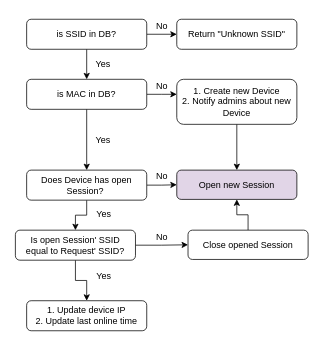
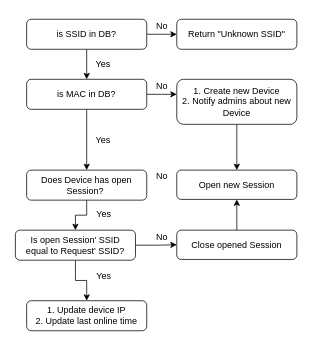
  <mxCell id="0" />
  <mxCell id="1" parent="0" />
  <mxCell id="2" value="" style="edgeStyle=orthogonalEdgeStyle;rounded=0;orthogonalLoop=1;jettySize=auto;html=1;" parent="1" source="4" target="8" edge="1"><mxGeometry relative="1" as="geometry" /></mxCell>
  <mxCell id="3" style="edgeStyle=orthogonalEdgeStyle;rounded=0;orthogonalLoop=1;jettySize=auto;html=1;exitX=0.5;exitY=1;exitDx=0;exitDy=0;entryX=0.5;entryY=0;entryDx=0;entryDy=0;" parent="1" source="4" target="12" edge="1"><mxGeometry relative="1" as="geometry" /></mxCell>
  <mxCell id="4" value="is SSID in DB?" style="rounded=1;whiteSpace=wrap;html=1;fontSize=12;glass=0;strokeWidth=1;shadow=0;" parent="1" vertex="1"><mxGeometry x="35" y="25" width="160" height="40" as="geometry" /></mxCell>
  <mxCell id="5" style="edgeStyle=orthogonalEdgeStyle;rounded=0;orthogonalLoop=1;jettySize=auto;html=1;" parent="1" source="6" target="27" edge="1"><mxGeometry relative="1" as="geometry" /></mxCell>
  <mxCell id="6" value="1. Create new Device&lt;br&gt;2. Notify admins about new Device" style="rounded=1;whiteSpace=wrap;html=1;fontSize=12;glass=0;strokeWidth=1;shadow=0;" parent="1" vertex="1"><mxGeometry x="235" y="105" width="160" height="60" as="geometry" /></mxCell>
  <mxCell id="7" value="Yes" style="text;html=1;strokeColor=none;fillColor=none;align=center;verticalAlign=middle;whiteSpace=wrap;rounded=0;" parent="1" vertex="1"><mxGeometry x="107" y="79" width="60" height="12" as="geometry" /></mxCell>
  <mxCell id="8" value="Return &quot;Unknown SSID&quot;" style="rounded=1;whiteSpace=wrap;html=1;" parent="1" vertex="1"><mxGeometry x="235" y="25" width="160" height="40" as="geometry" /></mxCell>
  <mxCell id="9" value="No" style="text;html=1;align=center;verticalAlign=middle;resizable=0;points=[];autosize=1;strokeColor=none;fillColor=none;" parent="1" vertex="1"><mxGeometry x="195" y="20" width="40" height="30" as="geometry" /></mxCell>
  <mxCell id="10" style="edgeStyle=orthogonalEdgeStyle;rounded=0;orthogonalLoop=1;jettySize=auto;html=1;exitX=1;exitY=0.5;exitDx=0;exitDy=0;" parent="1" source="12" edge="1"><mxGeometry relative="1" as="geometry"><mxPoint x="235" y="125" as="targetPoint" /></mxGeometry></mxCell>
  <mxCell id="11" style="edgeStyle=orthogonalEdgeStyle;rounded=0;orthogonalLoop=1;jettySize=auto;html=1;exitX=0.5;exitY=1;exitDx=0;exitDy=0;entryX=0.5;entryY=0;entryDx=0;entryDy=0;" parent="1" source="12" target="15" edge="1"><mxGeometry relative="1" as="geometry" /></mxCell>
  <mxCell id="12" value="is MAC in DB?" style="rounded=1;whiteSpace=wrap;html=1;" parent="1" vertex="1"><mxGeometry x="35" y="105" width="160" height="40" as="geometry" /></mxCell>
  <mxCell id="13" style="edgeStyle=orthogonalEdgeStyle;rounded=0;orthogonalLoop=1;jettySize=auto;html=1;exitX=0.5;exitY=1;exitDx=0;exitDy=0;entryX=0.5;entryY=0;entryDx=0;entryDy=0;" parent="1" source="15" target="18" edge="1"><mxGeometry relative="1" as="geometry" /></mxCell>
- <mxCell id="14" style="edgeStyle=orthogonalEdgeStyle;rounded=0;orthogonalLoop=1;jettySize=auto;html=1;exitX=1;exitY=0.5;exitDx=0;exitDy=0;entryX=0;entryY=0.5;entryDx=0;entryDy=0;" parent="1" source="15" target="27" edge="1"><mxGeometry relative="1" as="geometry" /></mxCell>
  <mxCell id="15" value="Does Device has open Session?&amp;nbsp;" style="rounded=1;whiteSpace=wrap;html=1;" parent="1" vertex="1"><mxGeometry x="35" y="226" width="160" height="40" as="geometry" /></mxCell>
  <mxCell id="16" style="edgeStyle=orthogonalEdgeStyle;rounded=0;orthogonalLoop=1;jettySize=auto;html=1;exitX=0.5;exitY=1;exitDx=0;exitDy=0;entryX=0.5;entryY=0;entryDx=0;entryDy=0;" parent="1" source="18" target="22" edge="1"><mxGeometry relative="1" as="geometry" /></mxCell>
  <mxCell id="17" style="edgeStyle=orthogonalEdgeStyle;rounded=0;orthogonalLoop=1;jettySize=auto;html=1;exitX=1;exitY=0.5;exitDx=0;exitDy=0;entryX=0;entryY=0.5;entryDx=0;entryDy=0;" parent="1" source="18" target="25" edge="1"><mxGeometry relative="1" as="geometry" /></mxCell>
  <mxCell id="18" value="Is open Session' SSID &lt;br&gt;equal to Request' SSID?" style="rounded=1;whiteSpace=wrap;html=1;" parent="1" vertex="1"><mxGeometry x="20" y="306" width="160" height="40" as="geometry" /></mxCell>
  <mxCell id="19" value="Yes" style="text;html=1;strokeColor=none;fillColor=none;align=center;verticalAlign=middle;whiteSpace=wrap;rounded=0;" parent="1" vertex="1"><mxGeometry x="108" y="270" width="60" height="30" as="geometry" /></mxCell>
  <mxCell id="20" value="Yes" style="text;html=1;strokeColor=none;fillColor=none;align=center;verticalAlign=middle;whiteSpace=wrap;rounded=0;" parent="1" vertex="1"><mxGeometry x="107" y="175" width="60" height="22" as="geometry" /></mxCell>
  <mxCell id="21" value="No" style="text;html=1;align=center;verticalAlign=middle;resizable=0;points=[];autosize=1;strokeColor=none;fillColor=none;" parent="1" vertex="1"><mxGeometry x="195" y="99" width="40" height="30" as="geometry" /></mxCell>
  <mxCell id="22" value="1. Update device IP&lt;br&gt;2. Update last online time" style="rounded=1;whiteSpace=wrap;html=1;" parent="1" vertex="1"><mxGeometry x="35" y="400" width="160" height="40" as="geometry" /></mxCell>
  <mxCell id="23" value="Yes" style="text;html=1;strokeColor=none;fillColor=none;align=center;verticalAlign=middle;whiteSpace=wrap;rounded=0;" parent="1" vertex="1"><mxGeometry x="108" y="352" width="60" height="30" as="geometry" /></mxCell>
  <mxCell id="24" style="edgeStyle=orthogonalEdgeStyle;rounded=0;orthogonalLoop=1;jettySize=auto;html=1;exitX=0.5;exitY=0;exitDx=0;exitDy=0;entryX=0.5;entryY=1;entryDx=0;entryDy=0;" parent="1" source="25" target="27" edge="1"><mxGeometry relative="1" as="geometry" /></mxCell>
- <mxCell id="25" value="Close opened Session" style="rounded=1;whiteSpace=wrap;html=1;" parent="1" vertex="1"><mxGeometry x="250" y="306" width="160" height="39" as="geometry" /></mxCell>
+ <mxCell id="25" value="Close opened Session" style="rounded=1;whiteSpace=wrap;html=1;" parent="1" vertex="1"><mxGeometry x="235" y="306" width="160" height="39" as="geometry" /></mxCell>
  <mxCell id="26" value="No" style="text;html=1;align=center;verticalAlign=middle;resizable=0;points=[];autosize=1;strokeColor=none;fillColor=none;" parent="1" vertex="1"><mxGeometry x="195" y="300" width="40" height="30" as="geometry" /></mxCell>
- <mxCell id="27" value="Open new Session" style="rounded=1;whiteSpace=wrap;html=1;fillColor=#e1d5e7;" parent="1" vertex="1"><mxGeometry x="235" y="226" width="160" height="39" as="geometry" /></mxCell>
+ <mxCell id="27" value="Open new Session" style="rounded=1;whiteSpace=wrap;html=1;" parent="1" vertex="1"><mxGeometry x="235" y="226" width="160" height="39" as="geometry" /></mxCell>
  <mxCell id="28" value="No" style="text;html=1;align=center;verticalAlign=middle;resizable=0;points=[];autosize=1;strokeColor=none;fillColor=none;" parent="1" vertex="1"><mxGeometry x="195" y="219" width="40" height="30" as="geometry" /></mxCell>
